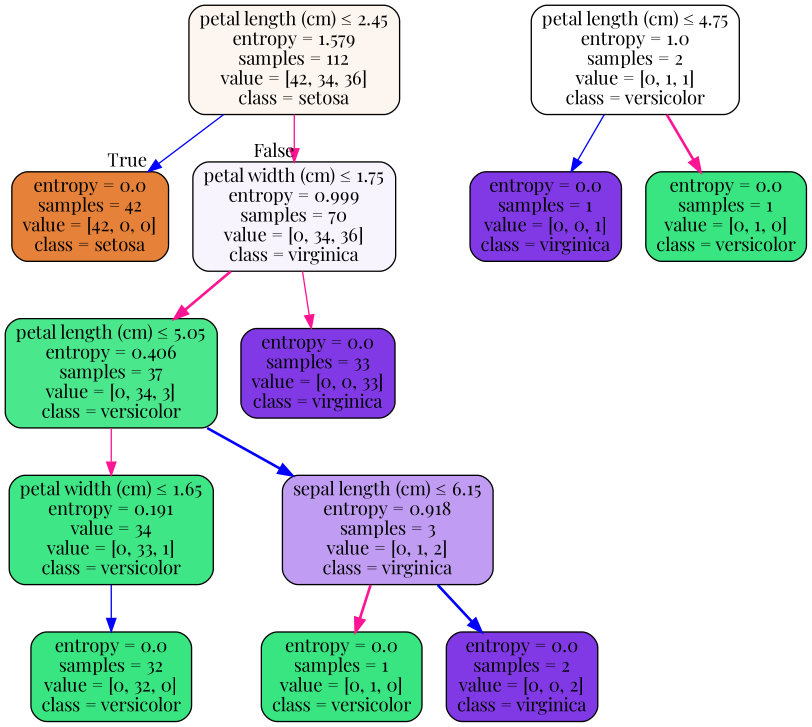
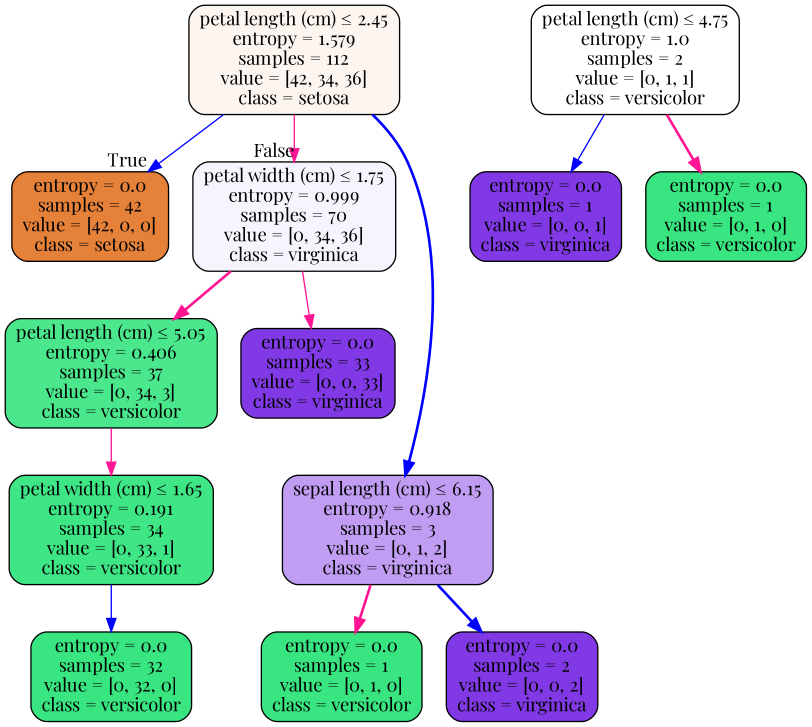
  digraph {
    fontname="Playfair Display"
    node [color=black fillcolor="#8139e5" fontname="Playfair Display" shape=box style="filled, rounded"]
    edge [color=deeppink fontname="Playfair Display" style=solid]
    n1 [fillcolor="#fdf5ef" label=<petal length (cm) &le; 2.45<br/>entropy = 1.579<br/>samples = 112<br/>value = [42, 34, 36]<br/>class = setosa>]
    n2 [fillcolor="#e58139" label=<entropy = 0.0<br/>samples = 42<br/>value = [42, 0, 0]<br/>class = setosa>]
    n3 [fillcolor="#f8f4fe" label=<petal width (cm) &le; 1.75<br/>entropy = 0.999<br/>samples = 70<br/>value = [0, 34, 36]<br/>class = virginica>]
    n4 [fillcolor="#4ae78c" label=<petal length (cm) &le; 5.05<br/>entropy = 0.406<br/>samples = 37<br/>value = [0, 34, 3]<br/>class = versicolor>]
    n5 [label=<entropy = 0.0<br/>samples = 33<br/>value = [0, 0, 33]<br/>class = virginica>]
-   n6 [fillcolor="#3fe685" label=<petal width (cm) &le; 1.65<br/>entropy = 0.191<br/>value = 34<br/>value = [0, 33, 1]<br/>class = versicolor>]
+   n6 [fillcolor="#3fe685" label=<petal width (cm) &le; 1.65<br/>entropy = 0.191<br/>samples = 34<br/>value = [0, 33, 1]<br/>class = versicolor>]
    n7 [fillcolor="#c09cf2" label=<sepal length (cm) &le; 6.15<br/>entropy = 0.918<br/>samples = 3<br/>value = [0, 1, 2]<br/>class = virginica>]
    n8 [fillcolor="#39e581" label=<entropy = 0.0<br/>samples = 32<br/>value = [0, 32, 0]<br/>class = versicolor>]
    n9 [fillcolor="#39e581" label=<entropy = 0.0<br/>samples = 1<br/>value = [0, 1, 0]<br/>class = versicolor>]
    n10 [label=<entropy = 0.0<br/>samples = 2<br/>value = [0, 0, 2]<br/>class = virginica>]
    n11 [fillcolor="#ffffff" label=<petal length (cm) &le; 4.75<br/>entropy = 1.0<br/>samples = 2<br/>value = [0, 1, 1]<br/>class = versicolor>]
    n12 [label=<entropy = 0.0<br/>samples = 1<br/>value = [0, 0, 1]<br/>class = virginica>]
    n13 [fillcolor="#39e581" label=<entropy = 0.0<br/>samples = 1<br/>value = [0, 1, 0]<br/>class = versicolor>]
    n1 -> n2 [color=blue headlabel=True labelangle=45 labeldistance=2.5]
    n1 -> n3 [headlabel=False labelangle=-45 labeldistance=2.5]
    n3 -> n4 [style=bold]
    n3 -> n5
    n4 -> n6
-   n4 -> n7 [color=blue style=bold]
+   n1 -> n7 [color=blue style=bold]
    n6 -> n8 [color=blue]
    n7 -> n9 [style=bold]
    n7 -> n10 [color=blue style=bold]
    n11 -> n12 [color=blue]
    n11 -> n13 [style=bold]
  }
